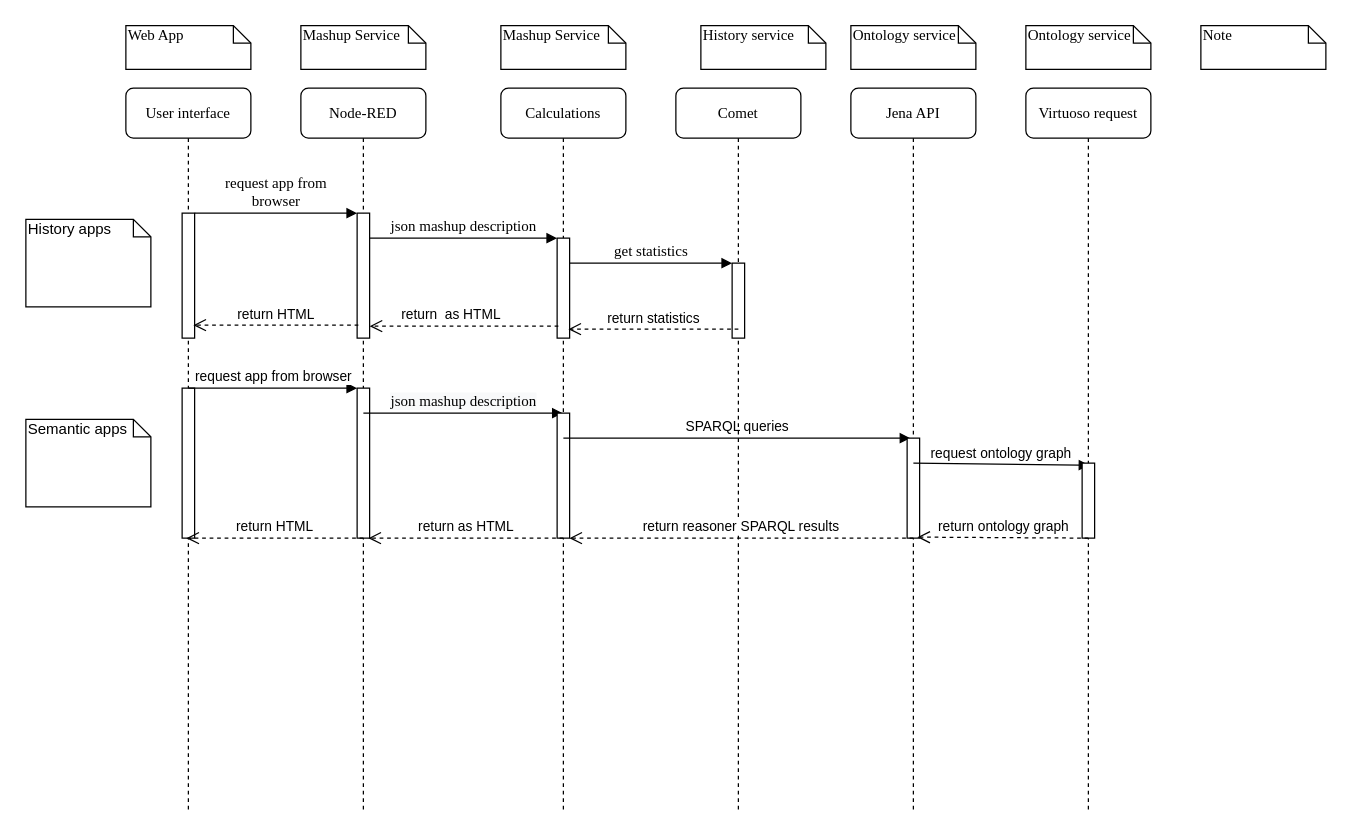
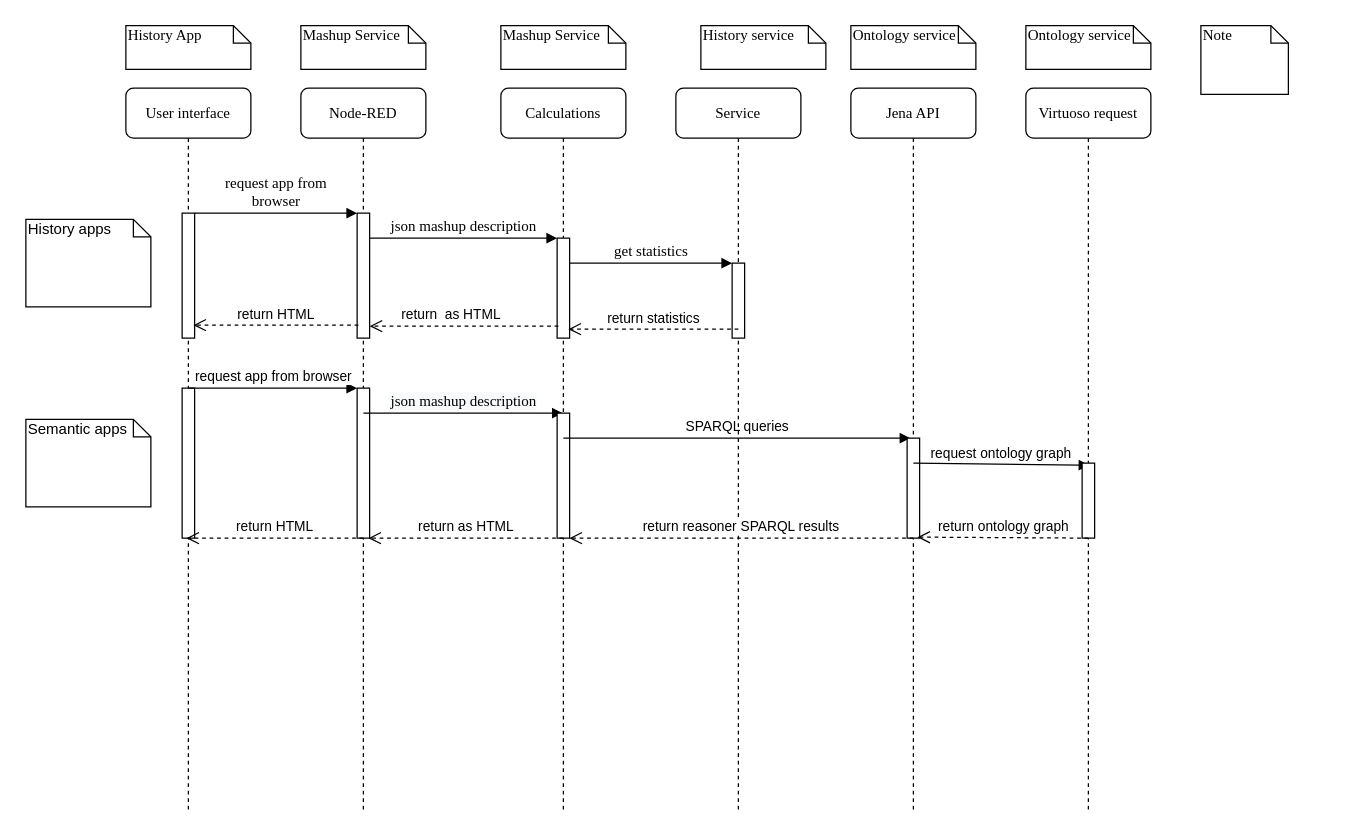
  <mxCell id="0" />
  <mxCell id="1" parent="0" />
  <mxCell id="2" value="Node-RED" style="shape=umlLifeline;perimeter=lifelinePerimeter;whiteSpace=wrap;html=1;container=1;collapsible=0;recursiveResize=0;outlineConnect=0;rounded=1;shadow=0;comic=0;labelBackgroundColor=none;strokeColor=#000000;strokeWidth=1;fillColor=#FFFFFF;fontFamily=Verdana;fontSize=12;fontColor=#000000;align=center;" parent="1" vertex="1"><mxGeometry x="240" y="70" width="100" height="580" as="geometry" /></mxCell>
  <mxCell id="3" value="" style="html=1;points=[];perimeter=orthogonalPerimeter;rounded=0;shadow=0;comic=0;labelBackgroundColor=none;strokeColor=#000000;strokeWidth=1;fillColor=#FFFFFF;fontFamily=Verdana;fontSize=12;fontColor=#000000;align=center;" parent="2" vertex="1"><mxGeometry x="45" y="100" width="10" height="100" as="geometry" /></mxCell>
  <mxCell id="4" value="" style="html=1;points=[];perimeter=orthogonalPerimeter;" parent="2" vertex="1"><mxGeometry x="45" y="240" width="10" height="120" as="geometry" /></mxCell>
  <mxCell id="5" value="&lt;font face=&quot;verdana&quot;&gt;&lt;span style=&quot;font-size: 12px ; background-color: rgb(248 , 249 , 250)&quot;&gt;json mashup description&lt;/span&gt;&lt;/font&gt;" style="html=1;verticalAlign=bottom;endArrow=block;" parent="2" target="6" edge="1"><mxGeometry width="80" relative="1" as="geometry"><mxPoint x="50" y="260" as="sourcePoint" /><mxPoint x="140" y="260" as="targetPoint" /></mxGeometry></mxCell>
  <mxCell id="6" value="Calculations" style="shape=umlLifeline;perimeter=lifelinePerimeter;whiteSpace=wrap;html=1;container=1;collapsible=0;recursiveResize=0;outlineConnect=0;rounded=1;shadow=0;comic=0;labelBackgroundColor=none;strokeColor=#000000;strokeWidth=1;fillColor=#FFFFFF;fontFamily=Verdana;fontSize=12;fontColor=#000000;align=center;" parent="1" vertex="1"><mxGeometry x="400" y="70" width="100" height="580" as="geometry" /></mxCell>
  <mxCell id="7" value="" style="html=1;points=[];perimeter=orthogonalPerimeter;rounded=0;shadow=0;comic=0;labelBackgroundColor=none;strokeColor=#000000;strokeWidth=1;fillColor=#FFFFFF;fontFamily=Verdana;fontSize=12;fontColor=#000000;align=center;" parent="6" vertex="1"><mxGeometry x="45" y="120" width="10" height="80" as="geometry" /></mxCell>
  <mxCell id="8" value="" style="html=1;points=[];perimeter=orthogonalPerimeter;" parent="6" vertex="1"><mxGeometry x="45" y="260" width="10" height="100" as="geometry" /></mxCell>
  <mxCell id="9" value="SPARQL queries" style="html=1;verticalAlign=bottom;endArrow=block;entryX=0.26;entryY=0;entryDx=0;entryDy=0;entryPerimeter=0;" parent="6" target="12" edge="1"><mxGeometry width="80" relative="1" as="geometry"><mxPoint x="50" y="280" as="sourcePoint" /><mxPoint x="130" y="280" as="targetPoint" /></mxGeometry></mxCell>
- <mxCell id="10" value="Comet" style="shape=umlLifeline;perimeter=lifelinePerimeter;whiteSpace=wrap;html=1;container=1;collapsible=0;recursiveResize=0;outlineConnect=0;rounded=1;shadow=0;comic=0;labelBackgroundColor=none;strokeColor=#000000;strokeWidth=1;fillColor=#FFFFFF;fontFamily=Verdana;fontSize=12;fontColor=#000000;align=center;" parent="1" vertex="1"><mxGeometry x="540" y="70" width="100" height="580" as="geometry" /></mxCell>
+ <mxCell id="10" value="Service" style="shape=umlLifeline;perimeter=lifelinePerimeter;whiteSpace=wrap;html=1;container=1;collapsible=0;recursiveResize=0;outlineConnect=0;rounded=1;shadow=0;comic=0;labelBackgroundColor=none;strokeColor=#000000;strokeWidth=1;fillColor=#FFFFFF;fontFamily=Verdana;fontSize=12;fontColor=#000000;align=center;" parent="1" vertex="1"><mxGeometry x="540" y="70" width="100" height="580" as="geometry" /></mxCell>
  <mxCell id="11" value="Jena API" style="shape=umlLifeline;perimeter=lifelinePerimeter;whiteSpace=wrap;html=1;container=1;collapsible=0;recursiveResize=0;outlineConnect=0;rounded=1;shadow=0;comic=0;labelBackgroundColor=none;strokeColor=#000000;strokeWidth=1;fillColor=#FFFFFF;fontFamily=Verdana;fontSize=12;fontColor=#000000;align=center;" parent="1" vertex="1"><mxGeometry x="680" y="70" width="100" height="580" as="geometry" /></mxCell>
  <mxCell id="12" value="" style="html=1;points=[];perimeter=orthogonalPerimeter;rounded=0;shadow=0;comic=0;labelBackgroundColor=none;strokeColor=#000000;strokeWidth=1;fillColor=#FFFFFF;fontFamily=Verdana;fontSize=12;fontColor=#000000;align=center;" parent="11" vertex="1"><mxGeometry x="45" y="280" width="10" height="80" as="geometry" /></mxCell>
  <mxCell id="13" value="request ontology graph" style="html=1;verticalAlign=bottom;endArrow=block;entryX=0.58;entryY=0.027;entryDx=0;entryDy=0;entryPerimeter=0;" parent="11" target="15" edge="1"><mxGeometry width="80" relative="1" as="geometry"><mxPoint x="50" y="300" as="sourcePoint" /><mxPoint x="130" y="300" as="targetPoint" /></mxGeometry></mxCell>
  <mxCell id="14" value="Virtuoso request" style="shape=umlLifeline;perimeter=lifelinePerimeter;whiteSpace=wrap;html=1;container=1;collapsible=0;recursiveResize=0;outlineConnect=0;rounded=1;shadow=0;comic=0;labelBackgroundColor=none;strokeColor=#000000;strokeWidth=1;fillColor=#FFFFFF;fontFamily=Verdana;fontSize=12;fontColor=#000000;align=center;" parent="1" vertex="1"><mxGeometry x="820" y="70" width="100" height="580" as="geometry" /></mxCell>
  <mxCell id="15" value="" style="html=1;points=[];perimeter=orthogonalPerimeter;" parent="14" vertex="1"><mxGeometry x="45" y="300" width="10" height="60" as="geometry" /></mxCell>
  <mxCell id="16" value="User interface" style="shape=umlLifeline;perimeter=lifelinePerimeter;whiteSpace=wrap;html=1;container=1;collapsible=0;recursiveResize=0;outlineConnect=0;rounded=1;shadow=0;comic=0;labelBackgroundColor=none;strokeColor=#000000;strokeWidth=1;fillColor=#FFFFFF;fontFamily=Verdana;fontSize=12;fontColor=#000000;align=center;" parent="1" vertex="1"><mxGeometry x="100" y="70" width="100" height="580" as="geometry" /></mxCell>
  <mxCell id="17" value="" style="html=1;points=[];perimeter=orthogonalPerimeter;rounded=0;shadow=0;comic=0;labelBackgroundColor=none;strokeColor=#000000;strokeWidth=1;fillColor=#FFFFFF;fontFamily=Verdana;fontSize=12;fontColor=#000000;align=center;" parent="16" vertex="1"><mxGeometry x="45" y="100" width="10" height="100" as="geometry" /></mxCell>
  <mxCell id="18" value="" style="html=1;points=[];perimeter=orthogonalPerimeter;" parent="16" vertex="1"><mxGeometry x="45" y="240" width="10" height="120" as="geometry" /></mxCell>
  <mxCell id="19" value="request app from browser" style="html=1;verticalAlign=bottom;endArrow=block;" parent="16" target="4" edge="1"><mxGeometry width="80" relative="1" as="geometry"><mxPoint x="50" y="240" as="sourcePoint" /><mxPoint x="130" y="240" as="targetPoint" /></mxGeometry></mxCell>
  <mxCell id="20" value="" style="html=1;points=[];perimeter=orthogonalPerimeter;rounded=0;shadow=0;comic=0;labelBackgroundColor=none;strokeColor=#000000;strokeWidth=1;fillColor=#FFFFFF;fontFamily=Verdana;fontSize=12;fontColor=#000000;align=center;" parent="1" vertex="1"><mxGeometry x="585" y="210" width="10" height="60" as="geometry" /></mxCell>
  <mxCell id="21" value="get statistics" style="html=1;verticalAlign=bottom;endArrow=block;labelBackgroundColor=none;fontFamily=Verdana;fontSize=12;edgeStyle=elbowEdgeStyle;elbow=vertical;" parent="1" source="7" target="20" edge="1"><mxGeometry relative="1" as="geometry"><mxPoint x="510" y="210" as="sourcePoint" /><Array as="points"><mxPoint x="460" y="210" /></Array></mxGeometry></mxCell>
  <mxCell id="22" value="request app from &lt;br&gt;browser" style="html=1;verticalAlign=bottom;endArrow=block;entryX=0;entryY=0;labelBackgroundColor=none;fontFamily=Verdana;fontSize=12;edgeStyle=elbowEdgeStyle;elbow=vertical;" parent="1" source="17" target="3" edge="1"><mxGeometry relative="1" as="geometry"><mxPoint x="220" y="180" as="sourcePoint" /></mxGeometry></mxCell>
  <mxCell id="23" value="json mashup description" style="html=1;verticalAlign=bottom;endArrow=block;entryX=0;entryY=0;labelBackgroundColor=none;fontFamily=Verdana;fontSize=12;edgeStyle=elbowEdgeStyle;elbow=vertical;" parent="1" source="3" target="7" edge="1"><mxGeometry relative="1" as="geometry"><mxPoint x="370" y="190" as="sourcePoint" /></mxGeometry></mxCell>
- <mxCell id="24" value="Web App" style="shape=note;whiteSpace=wrap;html=1;size=14;verticalAlign=top;align=left;spacingTop=-6;rounded=0;shadow=0;comic=0;labelBackgroundColor=none;strokeColor=#000000;strokeWidth=1;fillColor=#FFFFFF;fontFamily=Verdana;fontSize=12;fontColor=#000000;" parent="1" vertex="1"><mxGeometry x="100" y="20" width="100" height="35" as="geometry" /></mxCell>
+ <mxCell id="24" value="History App" style="shape=note;whiteSpace=wrap;html=1;size=14;verticalAlign=top;align=left;spacingTop=-6;rounded=0;shadow=0;comic=0;labelBackgroundColor=none;strokeColor=#000000;strokeWidth=1;fillColor=#FFFFFF;fontFamily=Verdana;fontSize=12;fontColor=#000000;" parent="1" vertex="1"><mxGeometry x="100" y="20" width="100" height="35" as="geometry" /></mxCell>
  <mxCell id="25" value="Mashup Service" style="shape=note;whiteSpace=wrap;html=1;size=14;verticalAlign=top;align=left;spacingTop=-6;rounded=0;shadow=0;comic=0;labelBackgroundColor=none;strokeColor=#000000;strokeWidth=1;fillColor=#FFFFFF;fontFamily=Verdana;fontSize=12;fontColor=#000000;" parent="1" vertex="1"><mxGeometry x="240" y="20" width="100" height="35" as="geometry" /></mxCell>
  <mxCell id="26" value="Mashup Service" style="shape=note;whiteSpace=wrap;html=1;size=14;verticalAlign=top;align=left;spacingTop=-6;rounded=0;shadow=0;comic=0;labelBackgroundColor=none;strokeColor=#000000;strokeWidth=1;fillColor=#FFFFFF;fontFamily=Verdana;fontSize=12;fontColor=#000000;" parent="1" vertex="1"><mxGeometry x="400" y="20" width="100" height="35" as="geometry" /></mxCell>
  <mxCell id="27" value="History service" style="shape=note;whiteSpace=wrap;html=1;size=14;verticalAlign=top;align=left;spacingTop=-6;rounded=0;shadow=0;comic=0;labelBackgroundColor=none;strokeColor=#000000;strokeWidth=1;fillColor=#FFFFFF;fontFamily=Verdana;fontSize=12;fontColor=#000000;" parent="1" vertex="1"><mxGeometry x="560" y="20" width="100" height="35" as="geometry" /></mxCell>
  <mxCell id="28" value="Ontology service" style="shape=note;whiteSpace=wrap;html=1;size=14;verticalAlign=top;align=left;spacingTop=-6;rounded=0;shadow=0;comic=0;labelBackgroundColor=none;strokeColor=#000000;strokeWidth=1;fillColor=#FFFFFF;fontFamily=Verdana;fontSize=12;fontColor=#000000;" parent="1" vertex="1"><mxGeometry x="680" y="20" width="100" height="35" as="geometry" /></mxCell>
  <mxCell id="29" value="Ontology service" style="shape=note;whiteSpace=wrap;html=1;size=14;verticalAlign=top;align=left;spacingTop=-6;rounded=0;shadow=0;comic=0;labelBackgroundColor=none;strokeColor=#000000;strokeWidth=1;fillColor=#FFFFFF;fontFamily=Verdana;fontSize=12;fontColor=#000000;" parent="1" vertex="1"><mxGeometry x="820" y="20" width="100" height="35" as="geometry" /></mxCell>
- <mxCell id="30" value="Note" style="shape=note;whiteSpace=wrap;html=1;size=14;verticalAlign=top;align=left;spacingTop=-6;rounded=0;shadow=0;comic=0;labelBackgroundColor=none;strokeColor=#000000;strokeWidth=1;fillColor=#FFFFFF;fontFamily=Verdana;fontSize=12;fontColor=#000000;" parent="1" vertex="1"><mxGeometry x="960" y="20" width="100" height="35" as="geometry" /></mxCell>
+ <mxCell id="30" value="Note" style="shape=note;whiteSpace=wrap;html=1;size=14;verticalAlign=top;align=left;spacingTop=-6;rounded=0;shadow=0;comic=0;labelBackgroundColor=none;strokeColor=#000000;strokeWidth=1;fillColor=#FFFFFF;fontFamily=Verdana;fontSize=12;fontColor=#000000;" parent="1" vertex="1"><mxGeometry x="960" y="20" width="70" height="55" as="geometry" /></mxCell>
  <mxCell id="31" value="return statistics" style="html=1;verticalAlign=bottom;endArrow=open;dashed=1;endSize=8;exitX=0.5;exitY=0.88;exitDx=0;exitDy=0;exitPerimeter=0;entryX=0.9;entryY=0.91;entryDx=0;entryDy=0;entryPerimeter=0;" parent="1" source="20" target="7" edge="1"><mxGeometry relative="1" as="geometry"><mxPoint x="570" y="270" as="sourcePoint" /><mxPoint x="450" y="272" as="targetPoint" /></mxGeometry></mxCell>
  <mxCell id="32" value="return&amp;nbsp; as HTML" style="html=1;verticalAlign=bottom;endArrow=open;dashed=1;endSize=8;exitX=0.1;exitY=0.88;exitDx=0;exitDy=0;exitPerimeter=0;" parent="1" source="7" target="3" edge="1"><mxGeometry x="0.139" relative="1" as="geometry"><mxPoint x="420" y="260" as="sourcePoint" /><mxPoint x="340" y="260" as="targetPoint" /><mxPoint as="offset" /></mxGeometry></mxCell>
  <mxCell id="33" value="return HTML" style="html=1;verticalAlign=bottom;endArrow=open;dashed=1;endSize=8;entryX=0.9;entryY=0.896;entryDx=0;entryDy=0;entryPerimeter=0;exitX=0.1;exitY=0.896;exitDx=0;exitDy=0;exitPerimeter=0;" parent="1" source="3" target="17" edge="1"><mxGeometry relative="1" as="geometry"><mxPoint x="270" y="260" as="sourcePoint" /><mxPoint x="190" y="260" as="targetPoint" /></mxGeometry></mxCell>
  <mxCell id="34" value="return reasoner SPARQL results" style="html=1;verticalAlign=bottom;endArrow=open;dashed=1;endSize=8;entryX=0.98;entryY=1;entryDx=0;entryDy=0;entryPerimeter=0;" parent="1" target="8" edge="1"><mxGeometry relative="1" as="geometry"><mxPoint x="730" y="430" as="sourcePoint" /><mxPoint x="650" y="430" as="targetPoint" /></mxGeometry></mxCell>
  <mxCell id="35" value="return as HTML" style="html=1;verticalAlign=bottom;endArrow=open;dashed=1;endSize=8;entryX=0.9;entryY=1;entryDx=0;entryDy=0;entryPerimeter=0;" parent="1" target="4" edge="1"><mxGeometry relative="1" as="geometry"><mxPoint x="450" y="430" as="sourcePoint" /><mxPoint x="370" y="430" as="targetPoint" /></mxGeometry></mxCell>
  <mxCell id="36" value="return HTML" style="html=1;verticalAlign=bottom;endArrow=open;dashed=1;endSize=8;entryX=0.34;entryY=1;entryDx=0;entryDy=0;entryPerimeter=0;" parent="1" target="18" edge="1"><mxGeometry relative="1" as="geometry"><mxPoint x="290" y="430" as="sourcePoint" /><mxPoint x="210" y="430" as="targetPoint" /></mxGeometry></mxCell>
  <mxCell id="37" value="History apps" style="shape=note;whiteSpace=wrap;html=1;size=14;verticalAlign=top;align=left;spacingTop=-6;" parent="1" vertex="1"><mxGeometry x="20" y="175" width="100" height="70" as="geometry" /></mxCell>
  <mxCell id="38" value="Semantic apps" style="shape=note;whiteSpace=wrap;html=1;size=14;verticalAlign=top;align=left;spacingTop=-6;" parent="1" vertex="1"><mxGeometry x="20" y="335" width="100" height="70" as="geometry" /></mxCell>
  <mxCell id="39" value="return ontology graph" style="html=1;verticalAlign=bottom;endArrow=open;dashed=1;endSize=8;entryX=0.82;entryY=0.99;entryDx=0;entryDy=0;entryPerimeter=0;" parent="1" target="12" edge="1"><mxGeometry relative="1" as="geometry"><mxPoint x="870" y="430" as="sourcePoint" /><mxPoint x="790" y="430" as="targetPoint" /></mxGeometry></mxCell>
